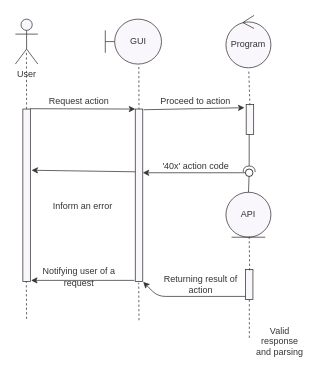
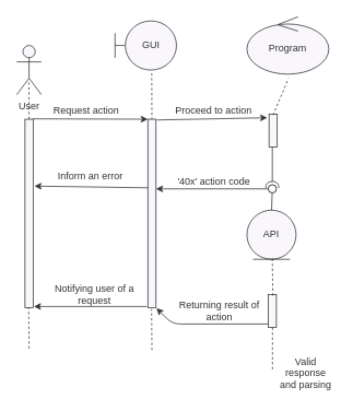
  <mxCell id="0" />
  <mxCell id="1" parent="0" />
- <mxCell id="2" value="&lt;font color=&quot;#333333&quot;&gt;User&lt;br&gt;&lt;/font&gt;" style="shape=umlActor;verticalLabelPosition=bottom;verticalAlign=top;html=1;fillColor=#F9F7FC;strokeColor=#333333;" vertex="1" parent="1"><mxGeometry x="20" y="25" width="30" height="60" as="geometry" /></mxCell>
+ <mxCell id="2" value="&lt;font color=&quot;#333333&quot;&gt;User&lt;br&gt;&lt;/font&gt;" style="shape=umlActor;verticalLabelPosition=bottom;verticalAlign=top;html=1;fillColor=#F9F7FC;strokeColor=#333333;" vertex="1" parent="1"><mxGeometry x="20" y="55" width="30" height="60" as="geometry" /></mxCell>
  <mxCell id="3" value="&lt;font color=&quot;#333333&quot;&gt;GUI&lt;/font&gt;" style="shape=umlBoundary;whiteSpace=wrap;html=1;strokeColor=#333333;fillColor=#F9F7FC;gradientColor=none;" vertex="1" parent="1"><mxGeometry x="140" y="25" width="75" height="60" as="geometry" /></mxCell>
- <mxCell id="4" value="Program" style="ellipse;shape=umlControl;whiteSpace=wrap;html=1;strokeColor=#333333;fillColor=#F9F7FC;gradientColor=none;fontColor=#333333;" vertex="1" parent="1"><mxGeometry x="301" y="20" width="60" height="70" as="geometry" /></mxCell>
+ <mxCell id="4" value="Program" style="ellipse;shape=umlControl;whiteSpace=wrap;html=1;strokeColor=#333333;fillColor=#F9F7FC;gradientColor=none;fontColor=#333333;" vertex="1" parent="1"><mxGeometry x="301" y="20" width="100" height="70" as="geometry" /></mxCell>
  <mxCell id="5" value="" style="html=1;points=[];perimeter=orthogonalPerimeter;strokeColor=#333333;fillColor=#F9F7FC;gradientColor=none;fontColor=#333333;" vertex="1" parent="1"><mxGeometry x="328" y="139" width="10" height="40" as="geometry" /></mxCell>
  <mxCell id="6" value="" style="rounded=0;orthogonalLoop=1;jettySize=auto;html=1;endArrow=none;endFill=0;fontColor=#333333;strokeColor=#333333;" edge="1" target="8" parent="1"><mxGeometry relative="1" as="geometry"><mxPoint x="331" y="259" as="sourcePoint" /></mxGeometry></mxCell>
  <mxCell id="7" value="" style="rounded=0;orthogonalLoop=1;jettySize=auto;html=1;endArrow=halfCircle;endFill=0;endSize=6;strokeWidth=1;fontColor=#333333;strokeColor=#333333;" edge="1" parent="1"><mxGeometry relative="1" as="geometry"><mxPoint x="332" y="179" as="sourcePoint" /><mxPoint x="332" y="229" as="targetPoint" /></mxGeometry></mxCell>
  <mxCell id="8" value="" style="ellipse;whiteSpace=wrap;html=1;fontFamily=Helvetica;fontSize=12;fontColor=#000000;align=center;strokeColor=#000000;fillColor=#ffffff;points=[];aspect=fixed;resizable=0;" vertex="1" parent="1"><mxGeometry x="327" y="225" width="10" height="10" as="geometry" /></mxCell>
  <mxCell id="9" value="" style="html=1;points=[];perimeter=orthogonalPerimeter;strokeColor=#333333;fillColor=#F9F7FC;gradientColor=none;fontColor=#333333;" vertex="1" parent="1"><mxGeometry x="327" y="359" width="10" height="40" as="geometry" /></mxCell>
  <mxCell id="10" value="API" style="ellipse;shape=umlEntity;whiteSpace=wrap;html=1;strokeColor=#333333;fillColor=#F9F7FC;gradientColor=none;fontColor=#333333;" vertex="1" parent="1"><mxGeometry x="301" y="256" width="60" height="60" as="geometry" /></mxCell>
  <mxCell id="11" value="" style="endArrow=none;dashed=1;html=1;strokeColor=#333333;fontColor=#333333;entryX=0.508;entryY=1.071;entryDx=0;entryDy=0;entryPerimeter=0;exitX=0.495;exitY=0.023;exitDx=0;exitDy=0;exitPerimeter=0;" edge="1" parent="1" source="5" target="4"><mxGeometry width="50" height="50" relative="1" as="geometry"><mxPoint x="221" y="226" as="sourcePoint" /><mxPoint x="331.46" y="111.21" as="targetPoint" /></mxGeometry></mxCell>
  <mxCell id="12" value="" style="endArrow=none;dashed=1;html=1;strokeColor=#333333;fontColor=#333333;exitX=0.561;exitY=0.033;exitDx=0;exitDy=0;exitPerimeter=0;" edge="1" parent="1" source="9"><mxGeometry width="50" height="50" relative="1" as="geometry"><mxPoint x="342.95" y="149.92" as="sourcePoint" /><mxPoint x="332" y="315" as="targetPoint" /></mxGeometry></mxCell>
  <mxCell id="13" value="" style="endArrow=none;dashed=1;html=1;strokeColor=#333333;fontColor=#333333;exitX=0.561;exitY=0.033;exitDx=0;exitDy=0;exitPerimeter=0;" edge="1" parent="1" target="9"><mxGeometry width="50" height="50" relative="1" as="geometry"><mxPoint x="332.19" y="450.32" as="sourcePoint" /><mxPoint x="331.58" y="409" as="targetPoint" /></mxGeometry></mxCell>
  <mxCell id="14" value="" style="endArrow=none;dashed=1;html=1;strokeColor=#333333;fontColor=#333333;entryX=0.492;entryY=0.706;entryDx=0;entryDy=0;entryPerimeter=0;" edge="1" parent="1" target="2"><mxGeometry width="50" height="50" relative="1" as="geometry"><mxPoint x="35" y="145" as="sourcePoint" /><mxPoint x="70" y="135" as="targetPoint" /></mxGeometry></mxCell>
  <mxCell id="15" value="" style="html=1;points=[];perimeter=orthogonalPerimeter;strokeColor=#333333;fillColor=#F9F7FC;gradientColor=none;fontColor=#333333;" vertex="1" parent="1"><mxGeometry x="30" y="145" width="10" height="230" as="geometry" /></mxCell>
  <mxCell id="16" value="" style="endArrow=none;dashed=1;html=1;strokeColor=#333333;fontColor=#333333;entryX=0.492;entryY=0.706;entryDx=0;entryDy=0;entryPerimeter=0;" edge="1" parent="1"><mxGeometry width="50" height="50" relative="1" as="geometry"><mxPoint x="35" y="425" as="sourcePoint" /><mxPoint x="34.58" y="375" as="targetPoint" /></mxGeometry></mxCell>
  <mxCell id="17" value="" style="endArrow=none;dashed=1;html=1;strokeColor=#333333;fontColor=#333333;entryX=0.492;entryY=0.706;entryDx=0;entryDy=0;entryPerimeter=0;" edge="1" parent="1"><mxGeometry width="50" height="50" relative="1" as="geometry"><mxPoint x="185" y="163.82" as="sourcePoint" /><mxPoint x="184.76" y="86.18" as="targetPoint" /></mxGeometry></mxCell>
  <mxCell id="18" value="" style="html=1;points=[];perimeter=orthogonalPerimeter;strokeColor=#333333;fillColor=#F9F7FC;gradientColor=none;fontColor=#333333;" vertex="1" parent="1"><mxGeometry x="180" y="145" width="10" height="230" as="geometry" /></mxCell>
  <mxCell id="19" value="" style="endArrow=none;dashed=1;html=1;strokeColor=#333333;fontColor=#333333;entryX=0.492;entryY=0.706;entryDx=0;entryDy=0;entryPerimeter=0;" edge="1" parent="1"><mxGeometry width="50" height="50" relative="1" as="geometry"><mxPoint x="185" y="426.82" as="sourcePoint" /><mxPoint x="184.58" y="376.82" as="targetPoint" /></mxGeometry></mxCell>
  <mxCell id="20" value="" style="endArrow=classic;html=1;strokeColor=#333333;fontColor=#333333;exitX=0.952;exitY=-0.002;exitDx=0;exitDy=0;exitPerimeter=0;" edge="1" parent="1" source="15"><mxGeometry width="50" height="50" relative="1" as="geometry"><mxPoint x="100" y="215" as="sourcePoint" /><mxPoint x="180" y="145" as="targetPoint" /></mxGeometry></mxCell>
  <mxCell id="21" value="" style="endArrow=classic;html=1;strokeColor=#333333;fontColor=#333333;exitX=1.124;exitY=0.004;exitDx=0;exitDy=0;exitPerimeter=0;entryX=-0.228;entryY=0.105;entryDx=0;entryDy=0;entryPerimeter=0;" edge="1" parent="1" source="18" target="5"><mxGeometry width="50" height="50" relative="1" as="geometry"><mxPoint x="100" y="215" as="sourcePoint" /><mxPoint x="150" y="165" as="targetPoint" /></mxGeometry></mxCell>
  <mxCell id="22" value="" style="endArrow=classic;html=1;strokeColor=#333333;fontColor=#333333;" edge="1" parent="1" source="8" target="18"><mxGeometry width="50" height="50" relative="1" as="geometry"><mxPoint x="100" y="295" as="sourcePoint" /><mxPoint x="150" y="245" as="targetPoint" /></mxGeometry></mxCell>
  <mxCell id="23" value="" style="endArrow=classic;html=1;strokeColor=#333333;fontColor=#333333;entryX=1.055;entryY=1.003;entryDx=0;entryDy=0;entryPerimeter=0;" edge="1" parent="1" target="18"><mxGeometry width="50" height="50" relative="1" as="geometry"><mxPoint x="327" y="395" as="sourcePoint" /><mxPoint x="190" y="395" as="targetPoint" /><Array as="points"><mxPoint x="210" y="395" /></Array></mxGeometry></mxCell>
  <mxCell id="24" value="" style="endArrow=classic;html=1;strokeColor=#333333;fontColor=#333333;exitX=0.021;exitY=0.364;exitDx=0;exitDy=0;exitPerimeter=0;entryX=1.159;entryY=0.355;entryDx=0;entryDy=0;entryPerimeter=0;" edge="1" parent="1" source="18" target="15"><mxGeometry width="50" height="50" relative="1" as="geometry"><mxPoint x="100" y="215" as="sourcePoint" /><mxPoint x="150" y="165" as="targetPoint" /></mxGeometry></mxCell>
  <mxCell id="25" value="" style="endArrow=classic;html=1;strokeColor=#333333;fontColor=#333333;exitX=-0.117;exitY=0.994;exitDx=0;exitDy=0;exitPerimeter=0;entryX=1.09;entryY=0.994;entryDx=0;entryDy=0;entryPerimeter=0;" edge="1" parent="1" source="18" target="15"><mxGeometry width="50" height="50" relative="1" as="geometry"><mxPoint x="100" y="295" as="sourcePoint" /><mxPoint x="150" y="245" as="targetPoint" /></mxGeometry></mxCell>
  <mxCell id="26" value="Request action" style="text;html=1;strokeColor=none;fillColor=none;align=center;verticalAlign=middle;whiteSpace=wrap;rounded=0;fontColor=#333333;" vertex="1" parent="1"><mxGeometry x="60" y="125" width="90" height="20" as="geometry" /></mxCell>
  <mxCell id="27" value="Proceed to action" style="text;html=1;strokeColor=none;fillColor=none;align=center;verticalAlign=middle;whiteSpace=wrap;rounded=0;fontColor=#333333;" vertex="1" parent="1"><mxGeometry x="211" y="125" width="99" height="20" as="geometry" /></mxCell>
  <mxCell id="28" value="'40x' action code" style="text;html=1;strokeColor=none;fillColor=none;align=center;verticalAlign=middle;whiteSpace=wrap;rounded=0;fontColor=#333333;" vertex="1" parent="1"><mxGeometry x="204.5" y="212" width="112" height="20" as="geometry" /></mxCell>
- <mxCell id="29" value="Inform an error" style="text;html=1;strokeColor=none;fillColor=none;align=center;verticalAlign=middle;whiteSpace=wrap;rounded=0;fontColor=#333333;" vertex="1" parent="1"><mxGeometry x="60" y="265" width="100" height="20" as="geometry" /></mxCell>
+ <mxCell id="29" value="Inform an error" style="text;html=1;strokeColor=none;fillColor=none;align=center;verticalAlign=middle;whiteSpace=wrap;rounded=0;fontColor=#333333;" vertex="1" parent="1"><mxGeometry x="60" y="205" width="100" height="20" as="geometry" /></mxCell>
  <mxCell id="30" value="Valid response and parsing" style="text;html=1;strokeColor=none;fillColor=none;align=center;verticalAlign=middle;whiteSpace=wrap;rounded=0;fontColor=#333333;" vertex="1" parent="1"><mxGeometry x="337" y="445" width="72" height="20" as="geometry" /></mxCell>
  <mxCell id="31" value="Returning result of action" style="text;html=1;strokeColor=none;fillColor=none;align=center;verticalAlign=middle;whiteSpace=wrap;rounded=0;fontColor=#333333;" vertex="1" parent="1"><mxGeometry x="215" y="369" width="105" height="20" as="geometry" /></mxCell>
- <mxCell id="32" value="Notifying user of a request" style="text;html=1;strokeColor=none;fillColor=none;align=center;verticalAlign=middle;whiteSpace=wrap;rounded=0;fontColor=#333333;" vertex="1" parent="1"><mxGeometry x="50" y="359" width="110" height="20" as="geometry" /></mxCell>
+ <mxCell id="32" value="Notifying user of a request" style="text;html=1;strokeColor=none;fillColor=none;align=center;verticalAlign=middle;whiteSpace=wrap;rounded=0;fontColor=#333333;" vertex="1" parent="1"><mxGeometry x="60" y="349" width="110" height="20" as="geometry" /></mxCell>
